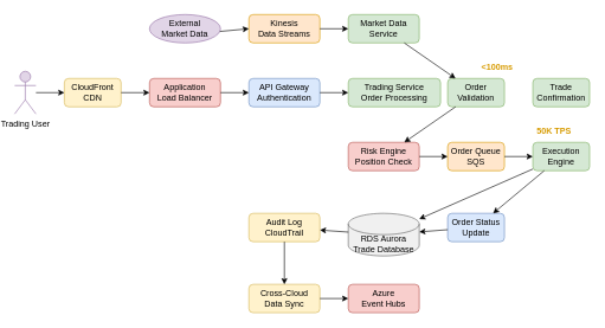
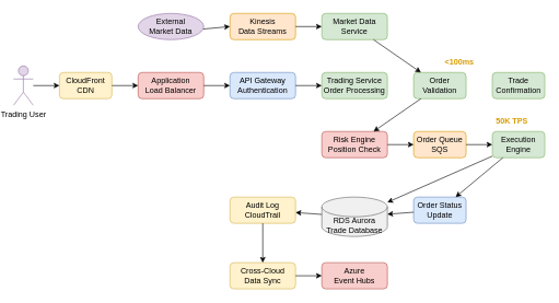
  <mxCell id="0" />
  <mxCell id="1" parent="0" />
  <mxCell id="2" value="Trading User" style="shape=umlActor;verticalLabelPosition=bottom;verticalAlign=top;html=1;fillColor=#e1d5e7;strokeColor=#9673a6;" vertex="1" parent="1"><mxGeometry x="20" y="100" width="30" height="60" as="geometry" /></mxCell>
  <mxCell id="3" value="CloudFront&#10;CDN" style="rounded=1;whiteSpace=wrap;html=1;fillColor=#fff2cc;strokeColor=#d6b656;" vertex="1" parent="1"><mxGeometry x="90" y="110" width="80" height="40" as="geometry" /></mxCell>
  <mxCell id="4" value="Application&#10;Load Balancer" style="rounded=1;whiteSpace=wrap;html=1;fillColor=#f8cecc;strokeColor=#b85450;" vertex="1" parent="1"><mxGeometry x="210" y="110" width="100" height="40" as="geometry" /></mxCell>
  <mxCell id="5" value="API Gateway&#10;Authentication" style="rounded=1;whiteSpace=wrap;html=1;fillColor=#dae8fc;strokeColor=#6c8ebf;" vertex="1" parent="1"><mxGeometry x="350" y="110" width="100" height="40" as="geometry" /></mxCell>
- <mxCell id="6" value="Trading Service&#10;Order Processing" style="rounded=1;whiteSpace=wrap;html=1;fillColor=#d5e8d4;strokeColor=#82b366;" vertex="1" parent="1"><mxGeometry x="490" y="110" width="130" height="40" as="geometry" /></mxCell>
+ <mxCell id="6" value="Trading Service&#10;Order Processing" style="rounded=1;whiteSpace=wrap;html=1;fillColor=#d5e8d4;strokeColor=#82b366;" vertex="1" parent="1"><mxGeometry x="490" y="110" width="100" height="40" as="geometry" /></mxCell>
  <mxCell id="7" value="Market Data&#10;Service" style="rounded=1;whiteSpace=wrap;html=1;fillColor=#d5e8d4;strokeColor=#82b366;" vertex="1" parent="1"><mxGeometry x="490" y="20" width="100" height="40" as="geometry" /></mxCell>
  <mxCell id="8" value="Kinesis&#10;Data Streams" style="rounded=1;whiteSpace=wrap;html=1;fillColor=#ffe6cc;strokeColor=#d79b00;" vertex="1" parent="1"><mxGeometry x="350" y="20" width="100" height="40" as="geometry" /></mxCell>
  <mxCell id="9" value="External&#10;Market Data" style="ellipse;whiteSpace=wrap;html=1;fillColor=#e1d5e7;strokeColor=#9673a6;" vertex="1" parent="1"><mxGeometry x="210" y="20" width="100" height="40" as="geometry" /></mxCell>
  <mxCell id="10" value="Order&#10;Validation" style="rounded=1;whiteSpace=wrap;html=1;fillColor=#d5e8d4;strokeColor=#82b366;" vertex="1" parent="1"><mxGeometry x="630" y="110" width="80" height="40" as="geometry" /></mxCell>
  <mxCell id="11" value="Risk Engine&#10;Position Check" style="rounded=1;whiteSpace=wrap;html=1;fillColor=#f8cecc;strokeColor=#b85450;" vertex="1" parent="1"><mxGeometry x="490" y="200" width="100" height="40" as="geometry" /></mxCell>
  <mxCell id="12" value="Order Queue&#10;SQS" style="rounded=1;whiteSpace=wrap;html=1;fillColor=#ffe6cc;strokeColor=#d79b00;" vertex="1" parent="1"><mxGeometry x="630" y="200" width="80" height="40" as="geometry" /></mxCell>
  <mxCell id="13" value="Execution&#10;Engine" style="rounded=1;whiteSpace=wrap;html=1;fillColor=#d5e8d4;strokeColor=#82b366;" vertex="1" parent="1"><mxGeometry x="750" y="200" width="80" height="40" as="geometry" /></mxCell>
  <mxCell id="14" value="RDS Aurora&#10;Trade Database" style="shape=cylinder3;whiteSpace=wrap;html=1;boundedLbl=1;backgroundOutline=1;size=15;fillColor=#f0f0f0;strokeColor=#666666;" vertex="1" parent="1"><mxGeometry x="490" y="300" width="100" height="60" as="geometry" /></mxCell>
  <mxCell id="15" value="Audit Log&#10;CloudTrail" style="rounded=1;whiteSpace=wrap;html=1;fillColor=#fff2cc;strokeColor=#d6b656;" vertex="1" parent="1"><mxGeometry x="350" y="300" width="100" height="40" as="geometry" /></mxCell>
  <mxCell id="16" value="Trade&#10;Confirmation" style="rounded=1;whiteSpace=wrap;html=1;fillColor=#d5e8d4;strokeColor=#82b366;" vertex="1" parent="1"><mxGeometry x="750" y="110" width="80" height="40" as="geometry" /></mxCell>
  <mxCell id="17" value="Order Status&#10;Update" style="rounded=1;whiteSpace=wrap;html=1;fillColor=#dae8fc;strokeColor=#6c8ebf;" vertex="1" parent="1"><mxGeometry x="630" y="300" width="80" height="40" as="geometry" /></mxCell>
  <mxCell id="18" value="Cross-Cloud&#10;Data Sync" style="rounded=1;whiteSpace=wrap;html=1;fillColor=#fff2cc;strokeColor=#d6b656;" vertex="1" parent="1"><mxGeometry x="350" y="400" width="100" height="40" as="geometry" /></mxCell>
  <mxCell id="19" value="Azure&#10;Event Hubs" style="rounded=1;whiteSpace=wrap;html=1;fillColor=#f8cecc;strokeColor=#b85450;" vertex="1" parent="1"><mxGeometry x="490" y="400" width="100" height="40" as="geometry" /></mxCell>
  <mxCell id="20" value="" style="endArrow=classic;html=1;rounded=0;" edge="1" parent="1" source="2" target="3"><mxGeometry width="50" height="50" relative="1" as="geometry"><mxPoint x="60" y="130" as="sourcePoint" /><mxPoint x="110" y="80" as="targetPoint" /></mxGeometry></mxCell>
  <mxCell id="21" value="" style="endArrow=classic;html=1;rounded=0;" edge="1" parent="1" source="3" target="4"><mxGeometry width="50" height="50" relative="1" as="geometry"><mxPoint x="170" y="130" as="sourcePoint" /><mxPoint x="220" y="80" as="targetPoint" /></mxGeometry></mxCell>
  <mxCell id="22" value="" style="endArrow=classic;html=1;rounded=0;" edge="1" parent="1" source="4" target="5"><mxGeometry width="50" height="50" relative="1" as="geometry"><mxPoint x="310" y="130" as="sourcePoint" /><mxPoint x="360" y="80" as="targetPoint" /></mxGeometry></mxCell>
  <mxCell id="23" value="" style="endArrow=classic;html=1;rounded=0;" edge="1" parent="1" source="5" target="6"><mxGeometry width="50" height="50" relative="1" as="geometry"><mxPoint x="450" y="130" as="sourcePoint" /><mxPoint x="500" y="80" as="targetPoint" /></mxGeometry></mxCell>
  <mxCell id="24" value="" style="endArrow=classic;html=1;rounded=0;" edge="1" parent="1" source="9" target="8"><mxGeometry width="50" height="50" relative="1" as="geometry"><mxPoint x="310" y="40" as="sourcePoint" /><mxPoint x="360" y="-10" as="targetPoint" /></mxGeometry></mxCell>
  <mxCell id="25" value="" style="endArrow=classic;html=1;rounded=0;" edge="1" parent="1" source="8" target="7"><mxGeometry width="50" height="50" relative="1" as="geometry"><mxPoint x="450" y="40" as="sourcePoint" /><mxPoint x="500" y="-10" as="targetPoint" /></mxGeometry></mxCell>
  <mxCell id="26" value="" style="endArrow=classic;html=1;rounded=0;" edge="1" parent="1" source="7" target="10"><mxGeometry width="50" height="50" relative="1" as="geometry"><mxPoint x="590" y="40" as="sourcePoint" /><mxPoint x="670" y="100" as="targetPoint" /></mxGeometry></mxCell>
  <mxCell id="27" value="" style="endArrow=classic;html=1;rounded=0;" edge="1" parent="1" source="10" target="11"><mxGeometry width="50" height="50" relative="1" as="geometry"><mxPoint x="670" y="150" as="sourcePoint" /><mxPoint x="550" y="200" as="targetPoint" /></mxGeometry></mxCell>
  <mxCell id="28" value="" style="endArrow=classic;html=1;rounded=0;" edge="1" parent="1" source="11" target="12"><mxGeometry width="50" height="50" relative="1" as="geometry"><mxPoint x="590" y="220" as="sourcePoint" /><mxPoint x="640" y="170" as="targetPoint" /></mxGeometry></mxCell>
  <mxCell id="29" value="" style="endArrow=classic;html=1;rounded=0;" edge="1" parent="1" source="12" target="13"><mxGeometry width="50" height="50" relative="1" as="geometry"><mxPoint x="710" y="220" as="sourcePoint" /><mxPoint x="760" y="170" as="targetPoint" /></mxGeometry></mxCell>
  <mxCell id="30" value="" style="endArrow=classic;html=1;rounded=0;" edge="1" parent="1" source="13" target="14"><mxGeometry width="50" height="50" relative="1" as="geometry"><mxPoint x="790" y="180" as="sourcePoint" /><mxPoint x="790" y="150" as="targetPoint" /></mxGeometry></mxCell>
  <mxCell id="31" value="" style="endArrow=classic;html=1;rounded=0;" edge="1" parent="1" source="13" target="17"><mxGeometry width="50" height="50" relative="1" as="geometry"><mxPoint x="750" y="240" as="sourcePoint" /><mxPoint x="690" y="300" as="targetPoint" /></mxGeometry></mxCell>
  <mxCell id="32" value="" style="endArrow=classic;html=1;rounded=0;" edge="1" parent="1" source="17" target="14"><mxGeometry width="50" height="50" relative="1" as="geometry"><mxPoint x="630" y="320" as="sourcePoint" /><mxPoint x="590" y="330" as="targetPoint" /></mxGeometry></mxCell>
  <mxCell id="33" value="" style="endArrow=classic;html=1;rounded=0;" edge="1" parent="1" source="14" target="15"><mxGeometry width="50" height="50" relative="1" as="geometry"><mxPoint x="490" y="330" as="sourcePoint" /><mxPoint x="450" y="320" as="targetPoint" /></mxGeometry></mxCell>
  <mxCell id="34" value="" style="endArrow=classic;html=1;rounded=0;" edge="1" parent="1" source="15" target="18"><mxGeometry width="50" height="50" relative="1" as="geometry"><mxPoint x="400" y="340" as="sourcePoint" /><mxPoint x="400" y="400" as="targetPoint" /></mxGeometry></mxCell>
  <mxCell id="35" value="" style="endArrow=classic;html=1;rounded=0;" edge="1" parent="1" source="18" target="19"><mxGeometry width="50" height="50" relative="1" as="geometry"><mxPoint x="450" y="420" as="sourcePoint" /><mxPoint x="500" y="370" as="targetPoint" /></mxGeometry></mxCell>
  <mxCell id="36" value="&lt;100ms" style="text;html=1;strokeColor=none;fillColor=none;align=center;verticalAlign=middle;whiteSpace=wrap;rounded=0;fontColor=#d79b00;fontStyle=1;" vertex="1" parent="1"><mxGeometry x="670" y="80" width="60" height="30" as="geometry" /></mxCell>
  <mxCell id="37" value="50K TPS" style="text;html=1;strokeColor=none;fillColor=none;align=center;verticalAlign=middle;whiteSpace=wrap;rounded=0;fontColor=#d79b00;fontStyle=1;" vertex="1" parent="1"><mxGeometry x="750" y="170" width="60" height="30" as="geometry" /></mxCell>
